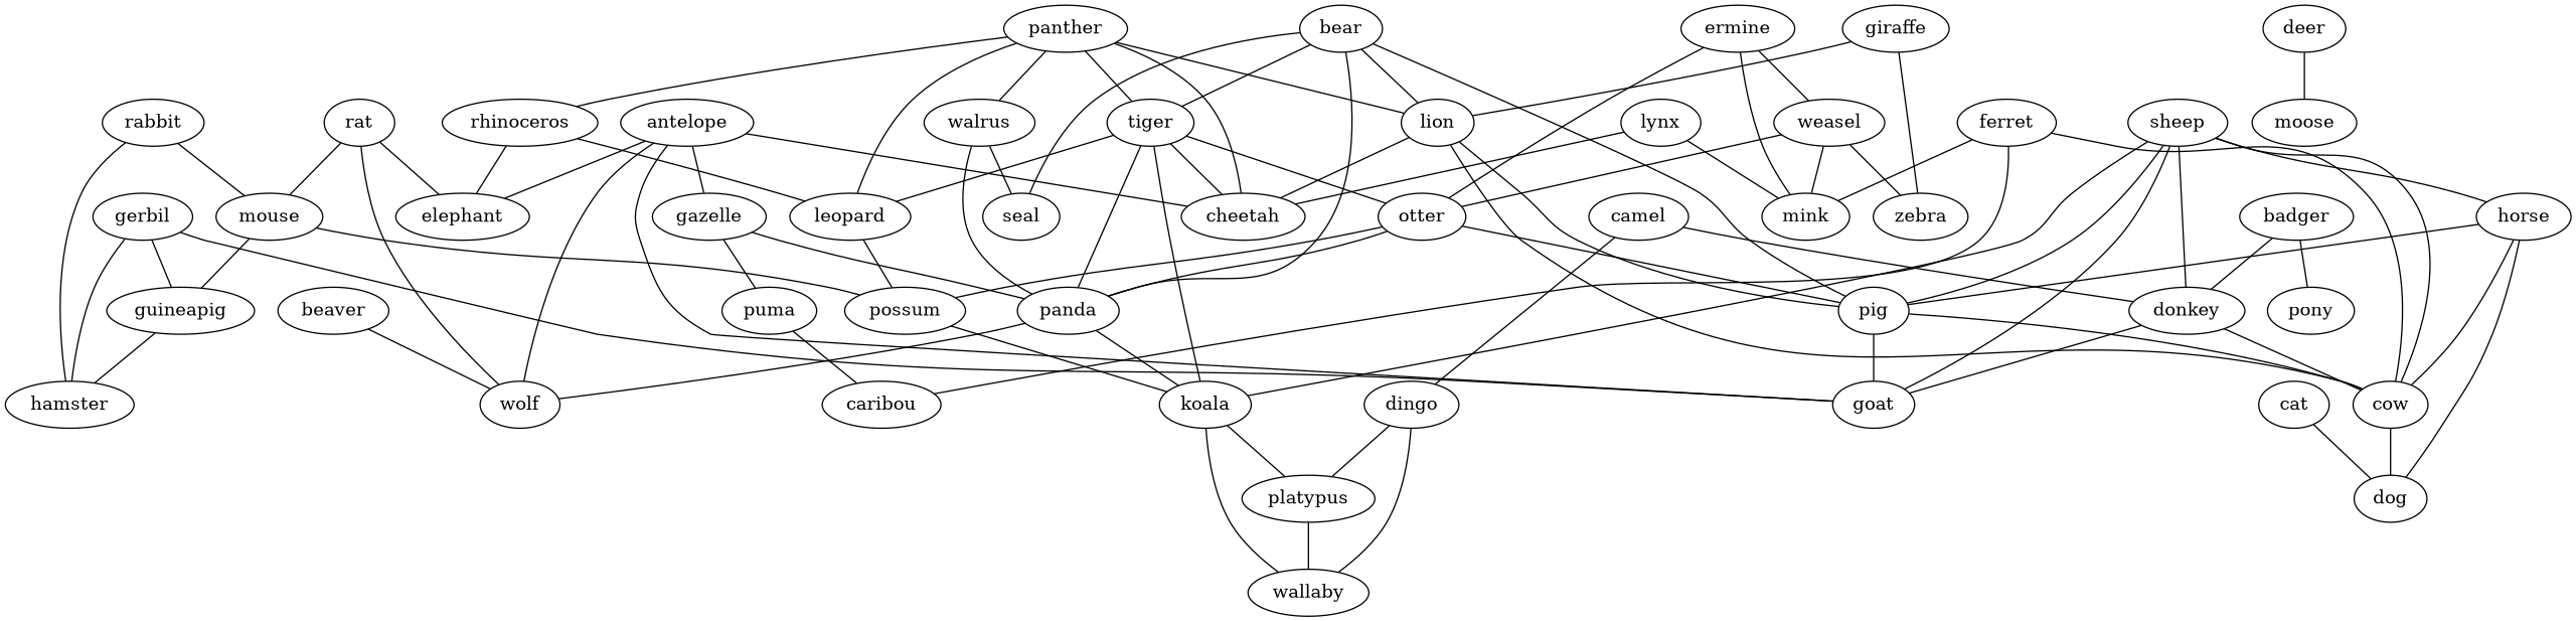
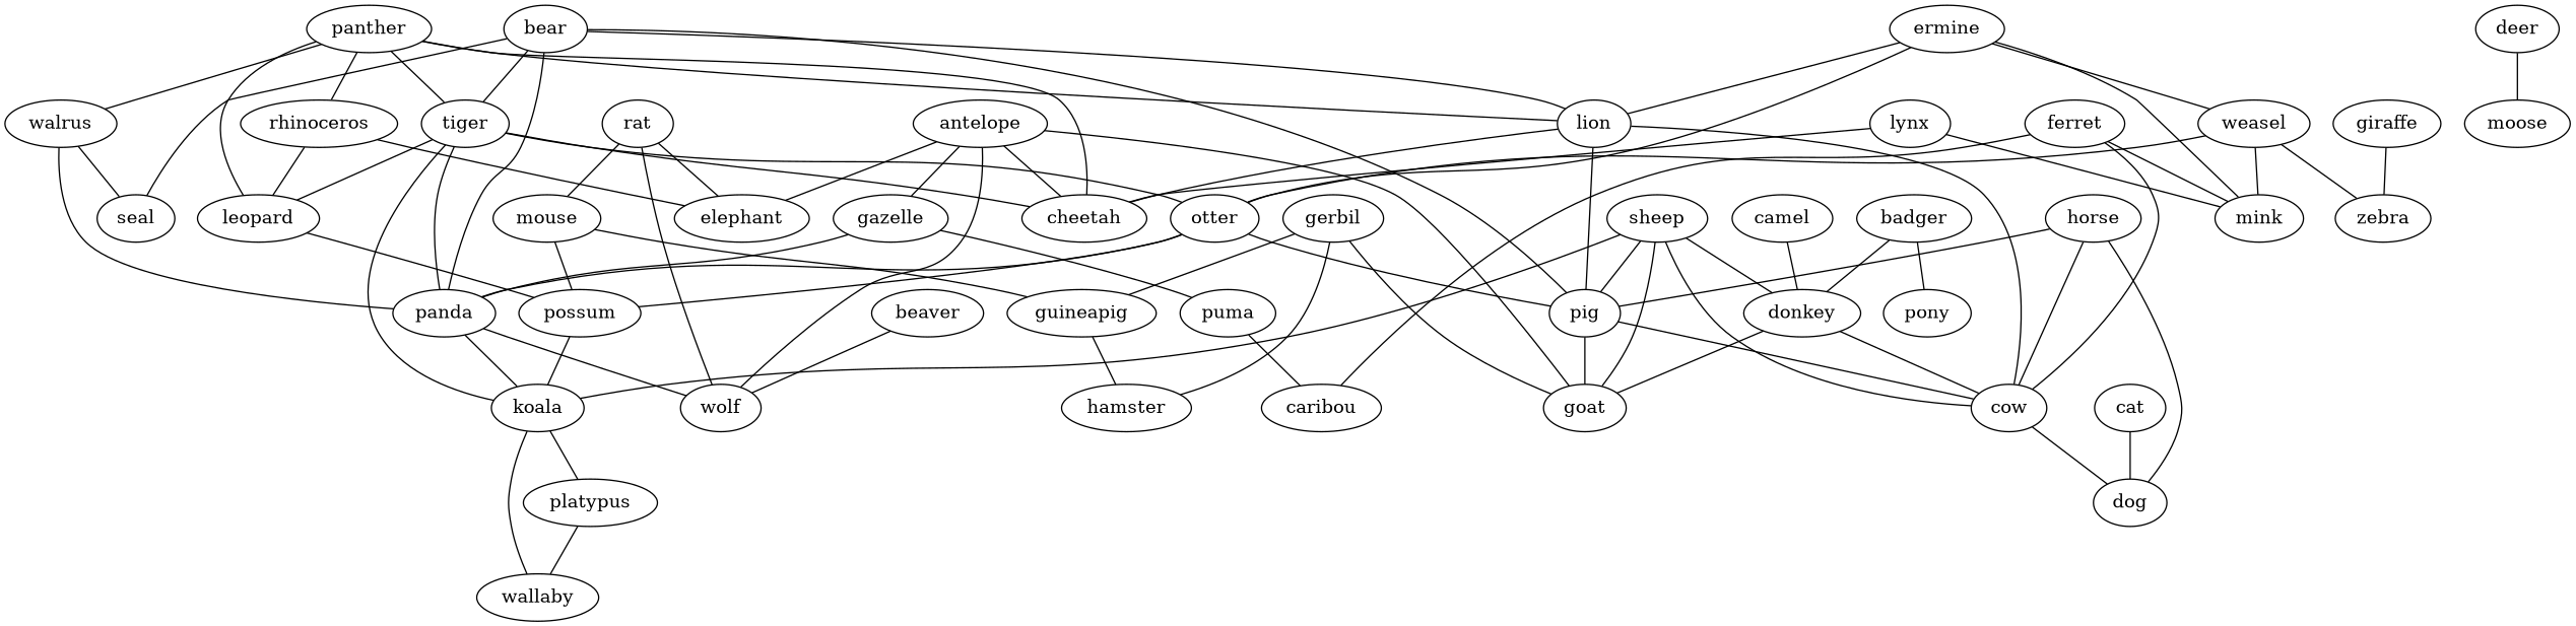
  strict graph {
    edge [weight=1]
    antelope
    gazelle
    elephant
    cheetah
    goat
    wolf
    panda
    puma
    beaver
    koala
    caribou
    platypus
    wallaby
    ermine
    weasel
    otter
    mink
    zebra
    pig
    possum
    cow
    badger
    donkey
    pony
    dog
    rat
    mouse
    sheep
    horse
    gerbil
    hamster
    guineapig
    panther
    tiger
    lion
    walrus
    rhinoceros
    leopard
    seal
    camel
-   dingo
    bear
    ferret
    giraffe
-   rabbit
    cat
    lynx
    deer
    moose
    antelope -- gazelle
    antelope -- elephant
    antelope -- cheetah
    antelope -- goat
    antelope -- wolf
    gazelle -- panda
    gazelle -- puma
    panda -- wolf
    panda -- koala
    puma -- caribou
    beaver -- wolf
    koala -- platypus
    koala -- wallaby
    platypus -- wallaby
    ermine -- weasel
    ermine -- otter
    ermine -- mink
    weasel -- otter
    weasel -- mink
    weasel -- zebra
    otter -- panda
    otter -- pig
    otter -- possum
    pig -- goat
    pig -- cow
    possum -- koala
    cow -- dog
    badger -- donkey
    badger -- pony
    donkey -- goat
    donkey -- cow
    rat -- elephant
    rat -- wolf
    rat -- mouse
    mouse -- possum
    mouse -- guineapig
    sheep -- goat
    sheep -- koala
    sheep -- pig
    sheep -- cow
    sheep -- donkey
-   sheep -- horse
    horse -- pig
    horse -- cow
    horse -- dog
    gerbil -- goat
    gerbil -- hamster
    gerbil -- guineapig
    guineapig -- hamster
    panther -- cheetah
    panther -- tiger
    panther -- lion
    panther -- walrus
    panther -- rhinoceros
    panther -- leopard
    tiger -- cheetah
    tiger -- panda
    tiger -- koala
    tiger -- otter
    tiger -- leopard
    lion -- cheetah
    lion -- pig
    lion -- cow
    walrus -- panda
    walrus -- seal
    rhinoceros -- elephant
    rhinoceros -- leopard
    leopard -- possum
    camel -- donkey
-   camel -- dingo
-   dingo -- platypus
-   dingo -- wallaby
    bear -- panda
    bear -- pig
    bear -- tiger
    bear -- lion
    bear -- seal
    ferret -- caribou
    ferret -- mink
    ferret -- cow
    giraffe -- zebra
-   giraffe -- lion
-   rabbit -- mouse
-   rabbit -- hamster
+   ermine -- lion
    cat -- dog
    lynx -- cheetah
    lynx -- mink
    deer -- moose
  }
